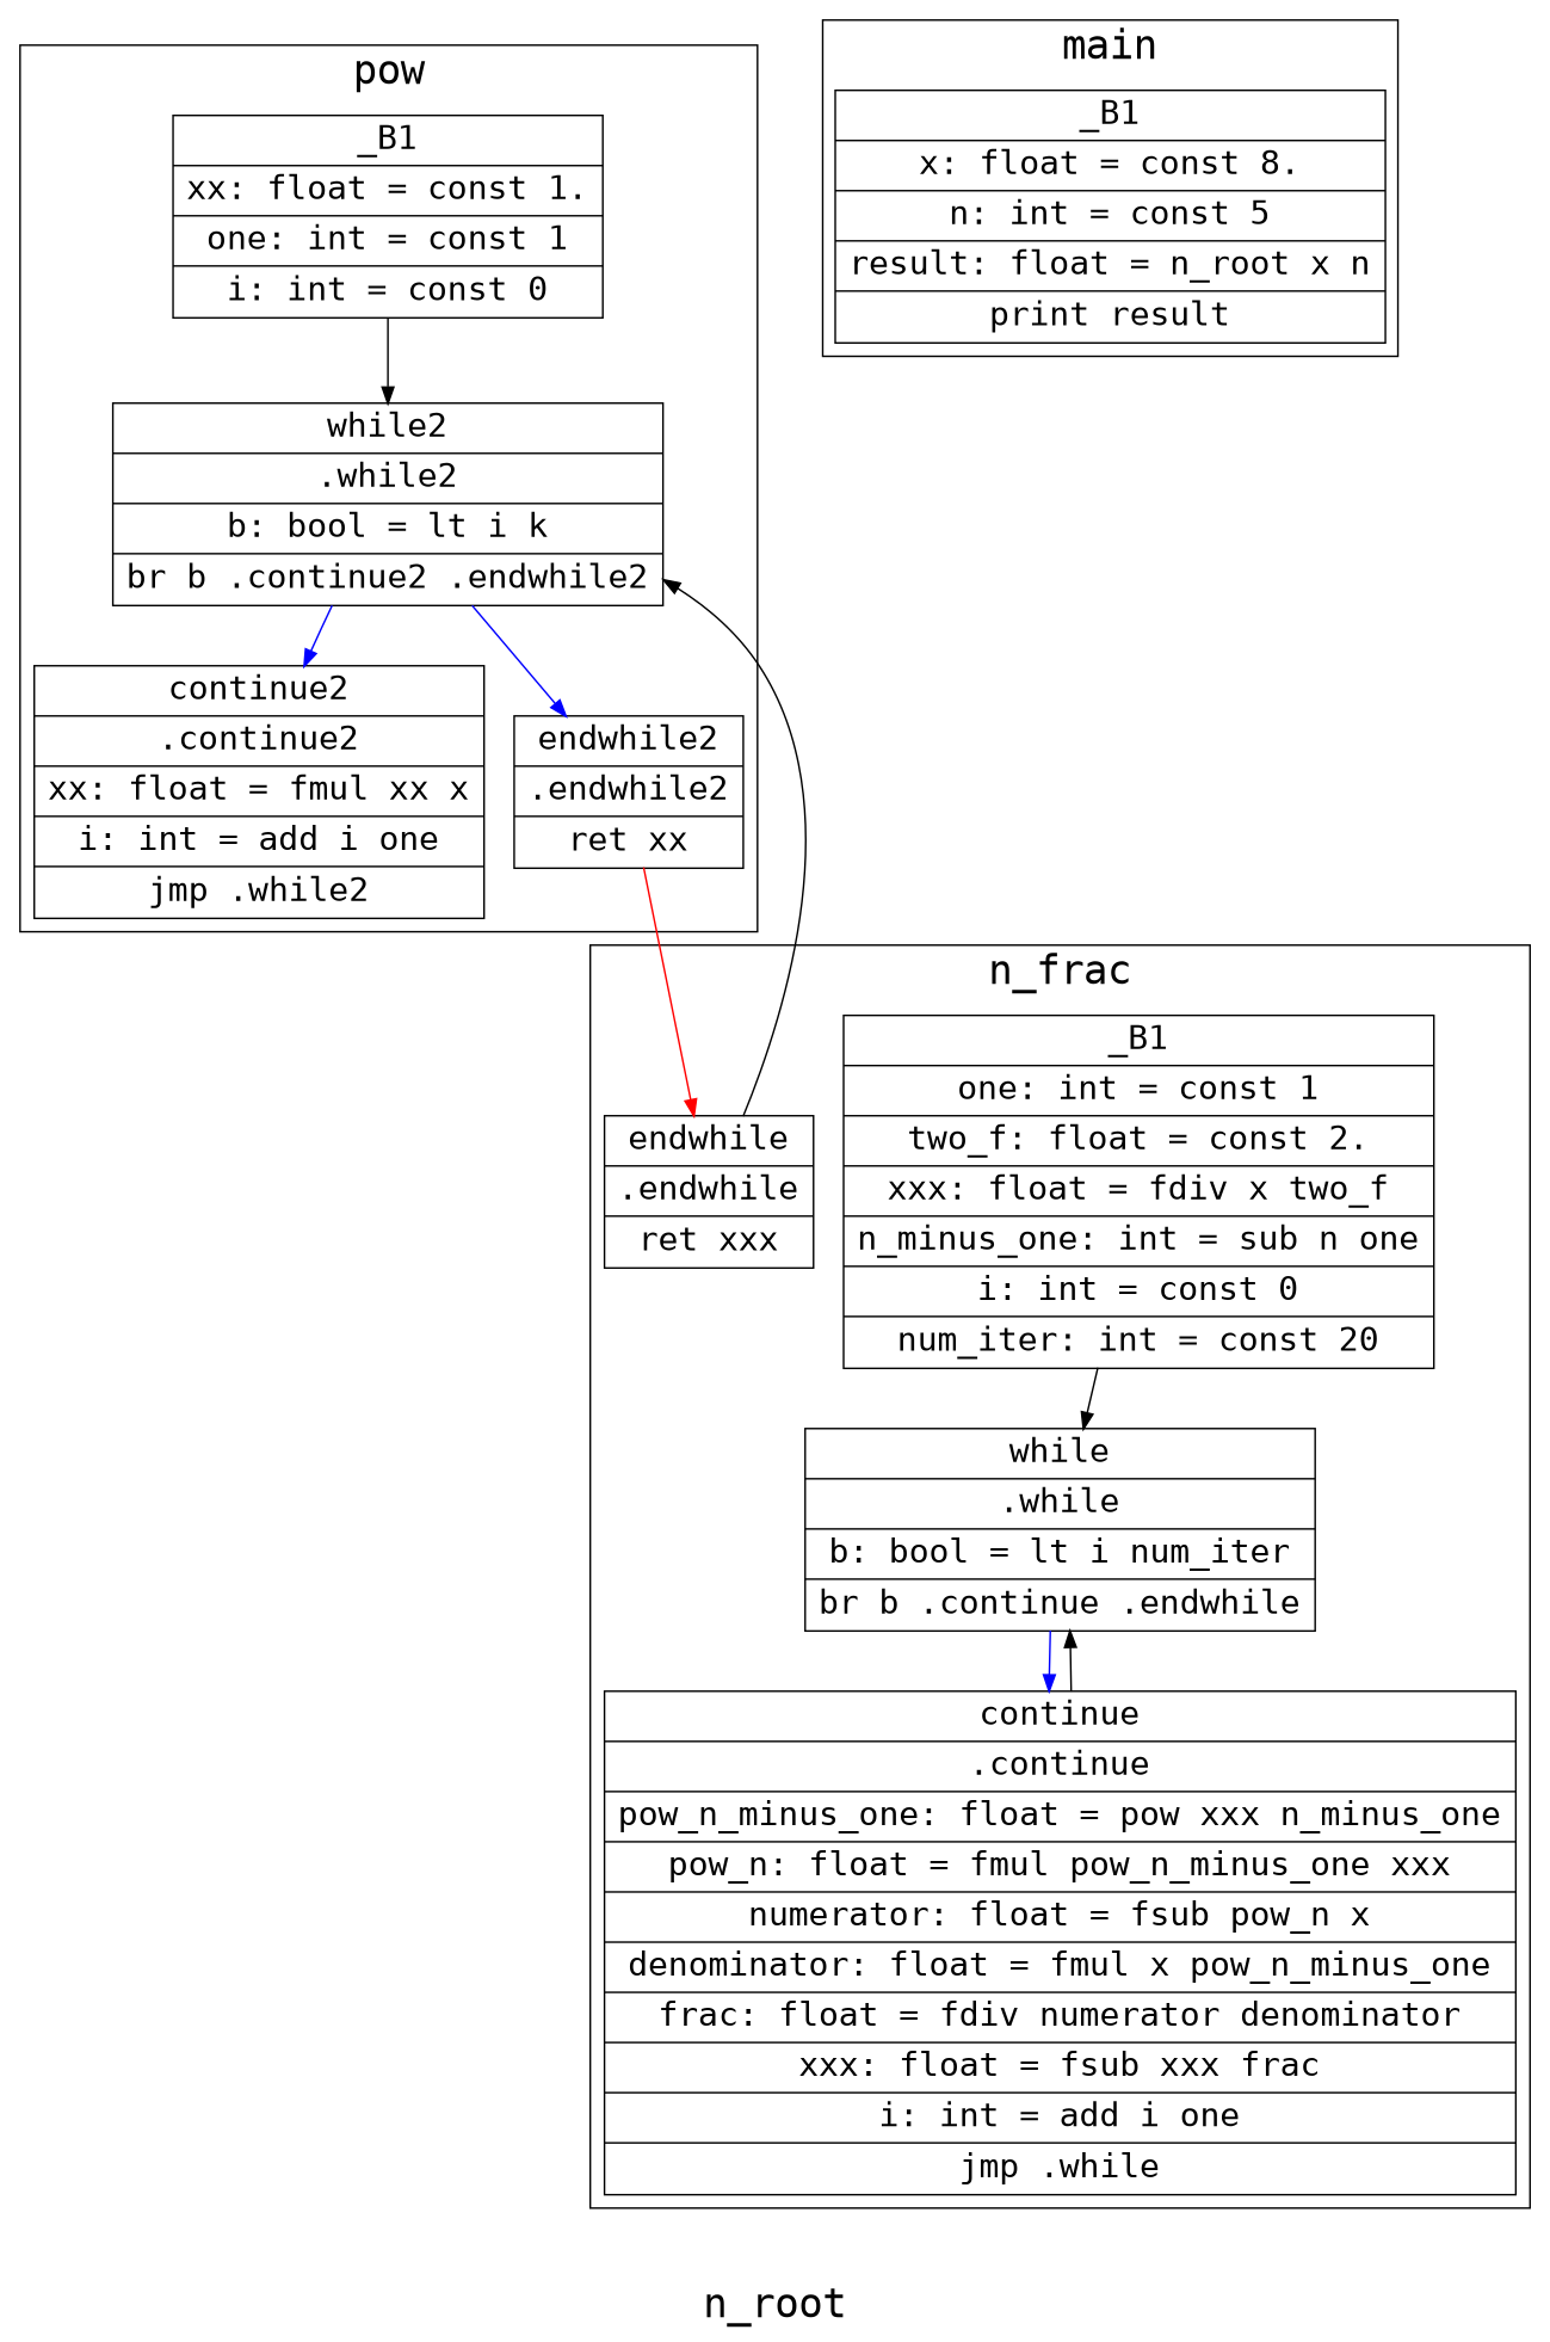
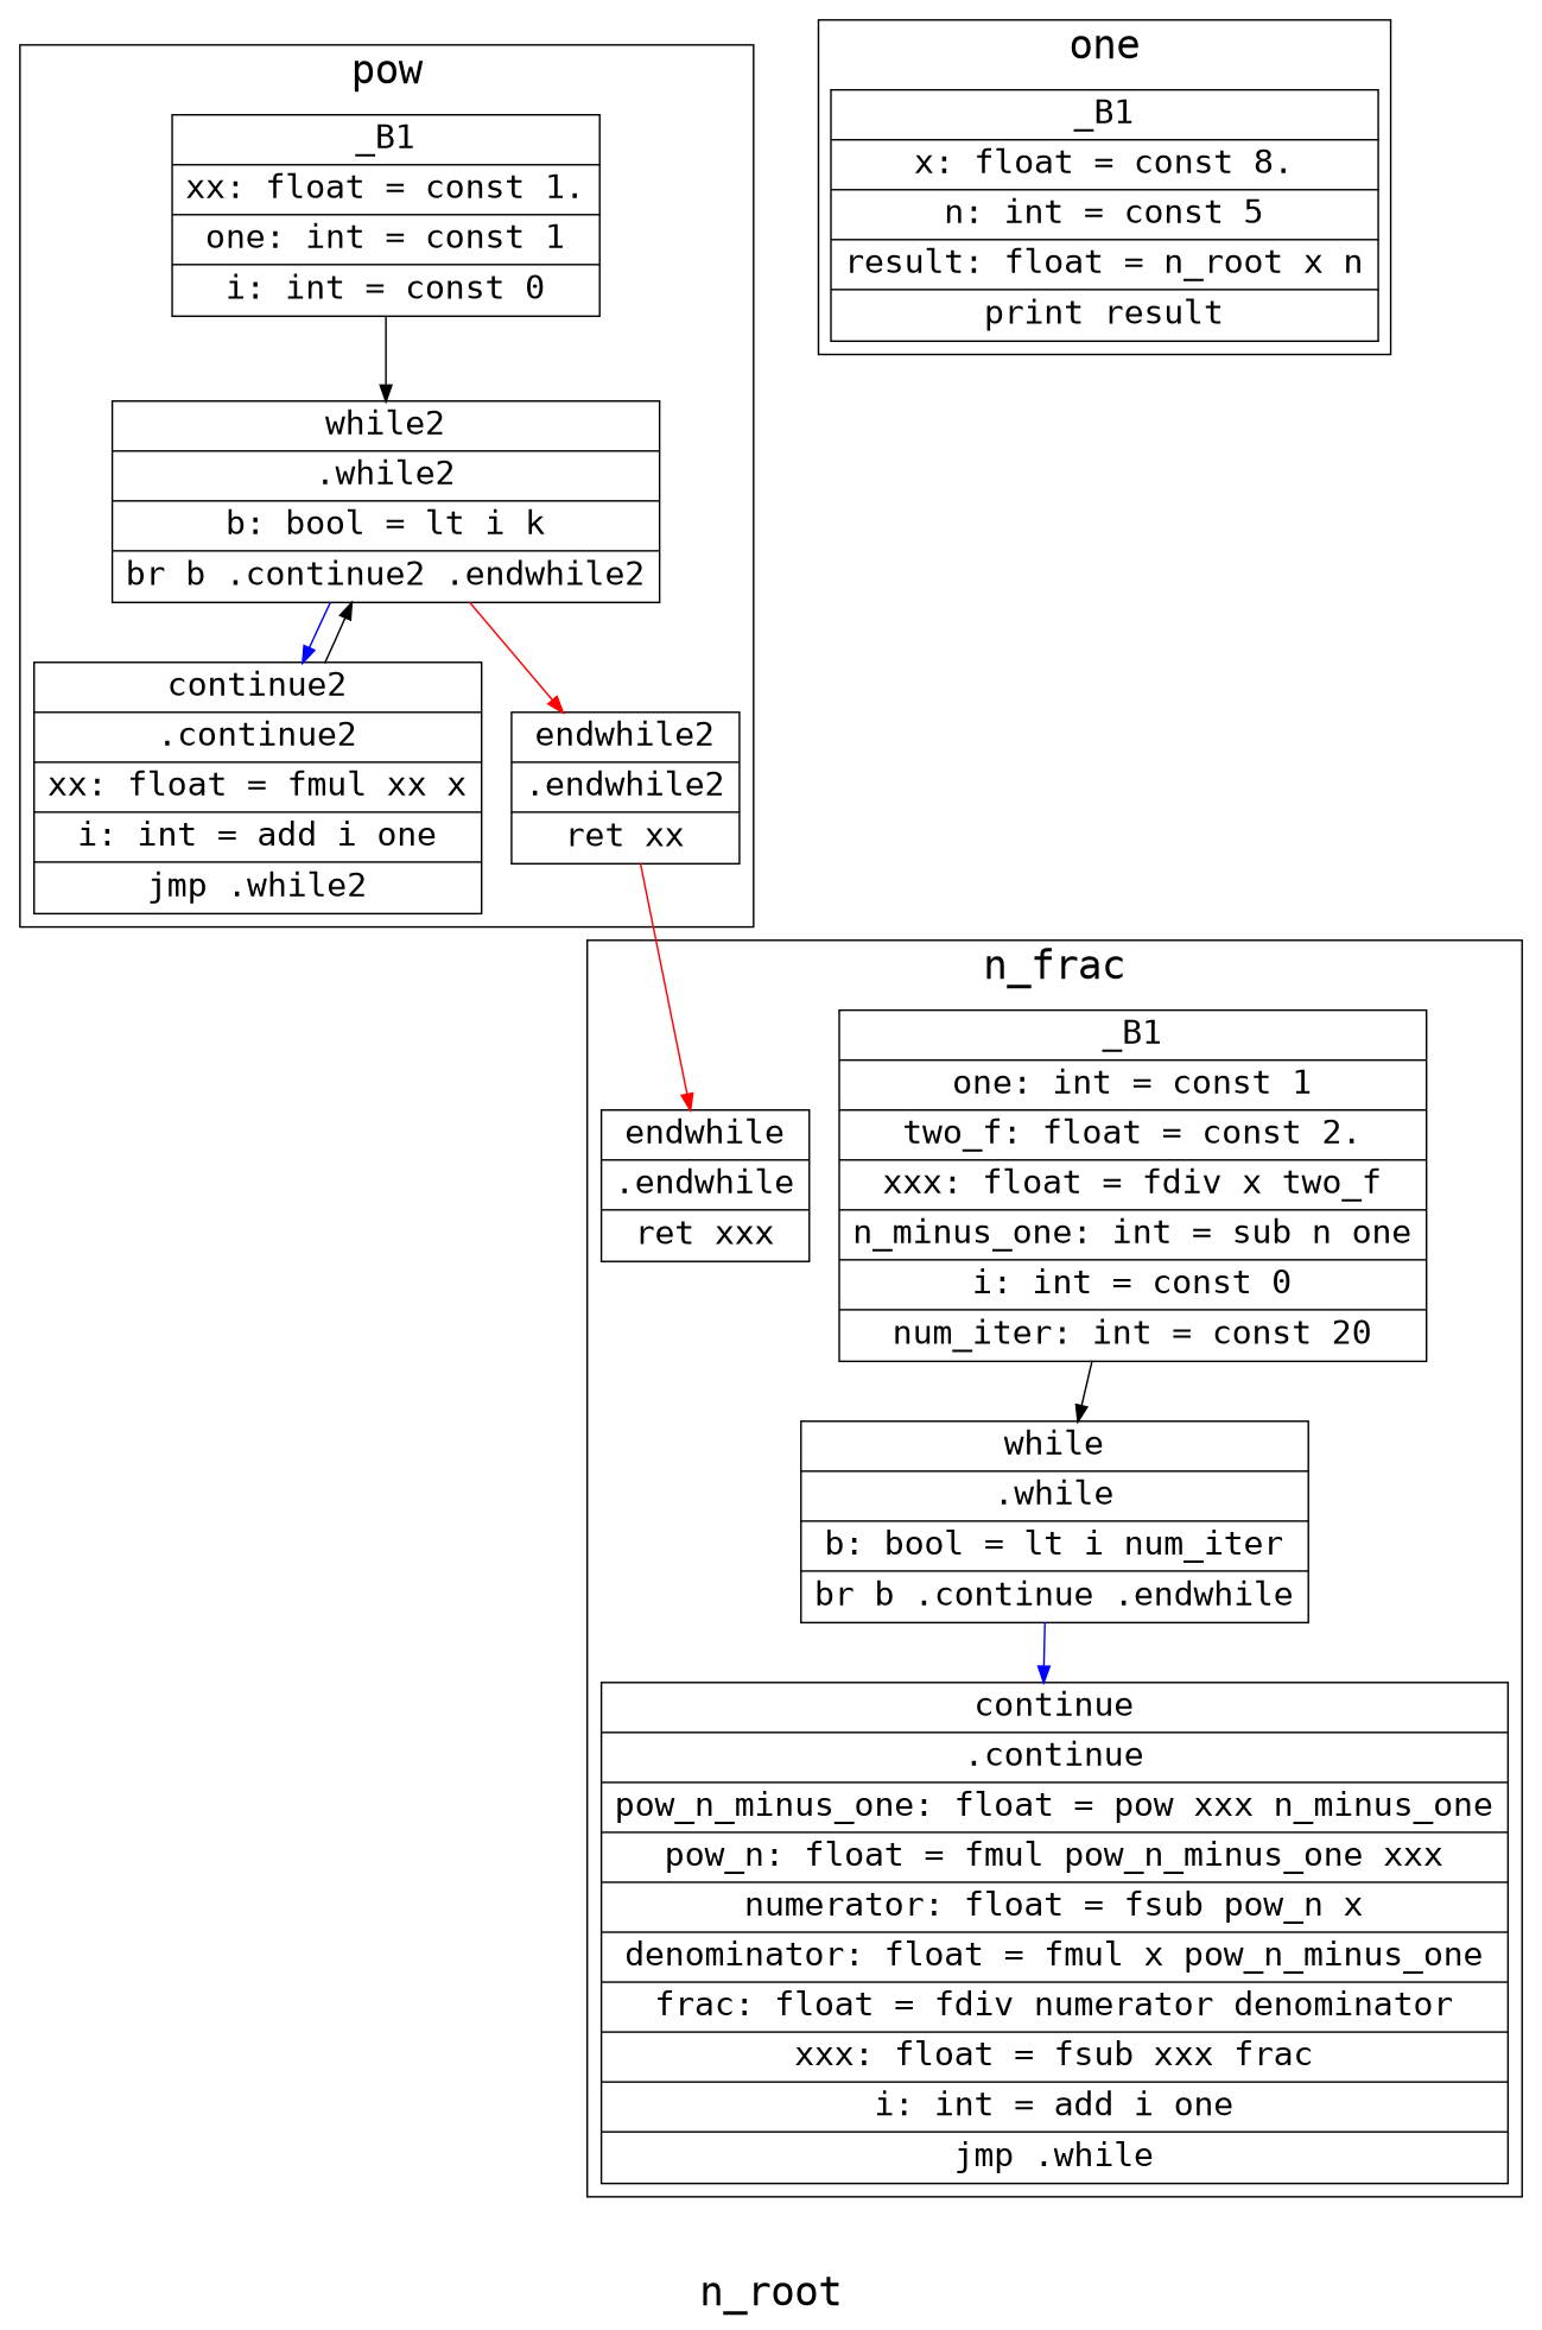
  digraph {
    fontname="DejaVu Sans Mono"
    fontsize=24
    label=n_root
    penwidth=1
    node [fontname="DejaVu Sans Mono" fontsize=20 shape=record]
    edge [fontname="DejaVu Sans Mono"]
    n1 [label="{_B1|xx: float = const 1.|one: int = const 1|i: int = const 0}"]
    n2 [label="{while2|.while2|b: bool = lt i k|br b .continue2 .endwhile2}"]
    n3 [label="{continue2|.continue2|xx: float = fmul xx x|i: int = add i one|jmp .while2}"]
    n4 [label="{endwhile2|.endwhile2|ret xx}"]
    n5 [label="{_B1|one: int = const 1|two_f: float = const 2.|xxx: float = fdiv x two_f|n_minus_one: int = sub n one|i: int = const 0|num_iter: int = const 20}"]
    n6 [label="{while|.while|b: bool = lt i num_iter|br b .continue .endwhile}"]
    n7 [label="{continue|.continue|pow_n_minus_one: float = pow xxx n_minus_one|pow_n: float = fmul pow_n_minus_one xxx|numerator: float = fsub pow_n x|denominator: float = fmul x pow_n_minus_one|frac: float = fdiv numerator denominator|xxx: float = fsub xxx frac|i: int = add i one|jmp .while}"]
    n8 [label="{endwhile|.endwhile|ret xxx}"]
    n9 [label="{_B1|x: float = const 8.|n: int = const 5|result: float = n_root x n|print result}"]
    subgraph cluster_1 {
      label=pow
      n1
      n2
      n3
      n4
    }
    subgraph cluster_2 {
      label=n_frac
      n5
      n6
      n7
      n8
    }
    subgraph cluster_3 {
-     label=main
+     label=one
      n9
    }
    n1 -> n2
    n2 -> n3 [color=blue]
-   n2 -> n4 [color=blue]
-   n8 -> n2
+   n2 -> n4 [color=red]
+   n3 -> n2
    n4 -> n8 [color=red]
    n5 -> n6
    n6 -> n7 [color=blue]
-   n7 -> n6
  }
